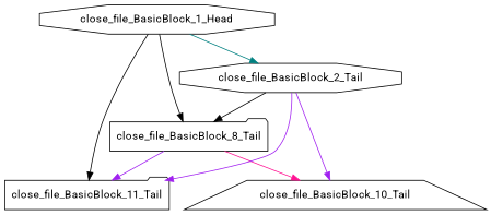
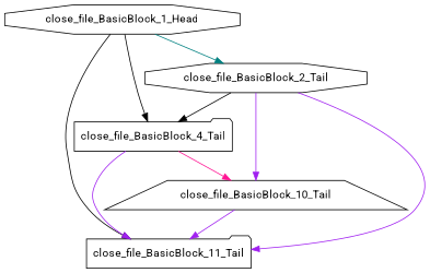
  digraph {
    fontname=Roboto
    node [fontname=Roboto shape=folder]
    edge [color=purple fontname=Roboto]
    close_file_BasicBlock_11_Tail
    close_file_BasicBlock_10_Tail [shape=trapezium]
    close_file_BasicBlock_1_Head [shape=octagon]
-   close_file_BasicBlock_4_Tail [label=close_file_BasicBlock_8_Tail]
+   close_file_BasicBlock_4_Tail
    close_file_BasicBlock_2_Tail [shape=octagon]
+   close_file_BasicBlock_10_Tail -> close_file_BasicBlock_11_Tail
    close_file_BasicBlock_1_Head -> close_file_BasicBlock_11_Tail [color=black]
    close_file_BasicBlock_1_Head -> close_file_BasicBlock_4_Tail [color=black]
    close_file_BasicBlock_1_Head -> close_file_BasicBlock_2_Tail [color=teal]
    close_file_BasicBlock_4_Tail -> close_file_BasicBlock_11_Tail
    close_file_BasicBlock_4_Tail -> close_file_BasicBlock_10_Tail [color=deeppink]
    close_file_BasicBlock_2_Tail -> close_file_BasicBlock_11_Tail
    close_file_BasicBlock_2_Tail -> close_file_BasicBlock_10_Tail
    close_file_BasicBlock_2_Tail -> close_file_BasicBlock_4_Tail [color=black]
  }
